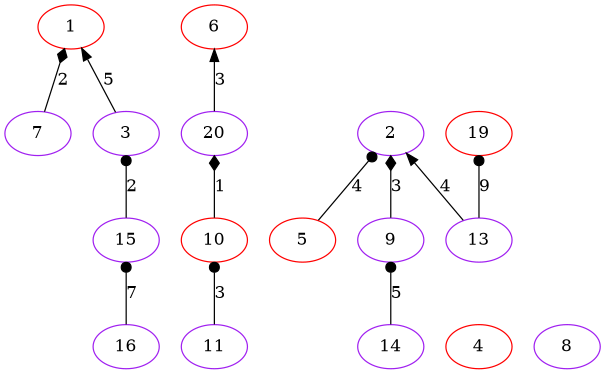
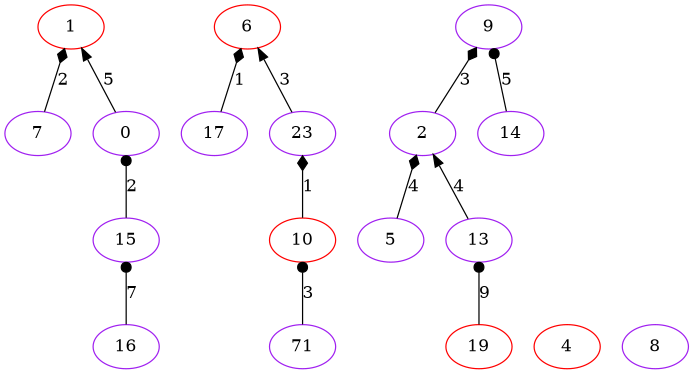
  digraph {
    fontname="DejaVu Serif"
    rankdir=BT
    node [color=purple fontname="DejaVu Serif"]
    edge [arrowhead=diamond fontname="DejaVu Serif"]
    1 [color=red]
    7
-   3
+   3 [label=0]
    6 [color=red]
+   17
    10 [color=red]
-   11
-   20
-   5 [color=red]
+   11 [label=71]
+   20 [label=23]
+   5
    2
    19 [color=red]
    13
    14
    9
    16
    15
    4 [color=red]
    8
    7 -> 1 [label=2]
    3 -> 1 [arrowhead=normal label=5]
+   17 -> 6 [label=1]
    10 -> 20 [label=1]
    11 -> 10 [arrowhead=dot label=3]
    20 -> 6 [arrowhead=normal label=3]
-   5 -> 2 [arrowhead=dot label=4]
-   13 -> 19 [arrowhead=dot label=9]
+   5 -> 2 [label=4]
+   19 -> 13 [arrowhead=dot label=9]
    13 -> 2 [arrowhead=normal label=4]
    14 -> 9 [arrowhead=dot label=5]
-   9 -> 2 [label=3]
+   2 -> 9 [label=3]
    16 -> 15 [arrowhead=dot label=7]
    15 -> 3 [arrowhead=dot label=2]
  }
